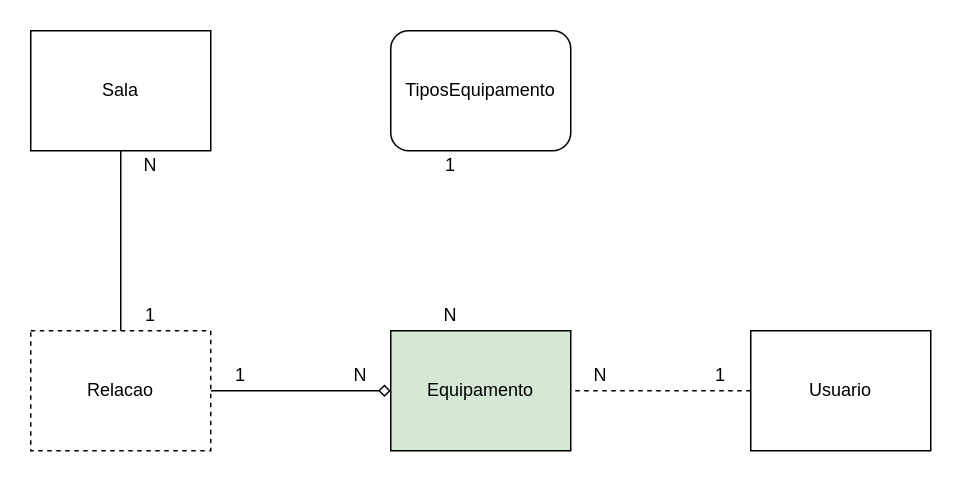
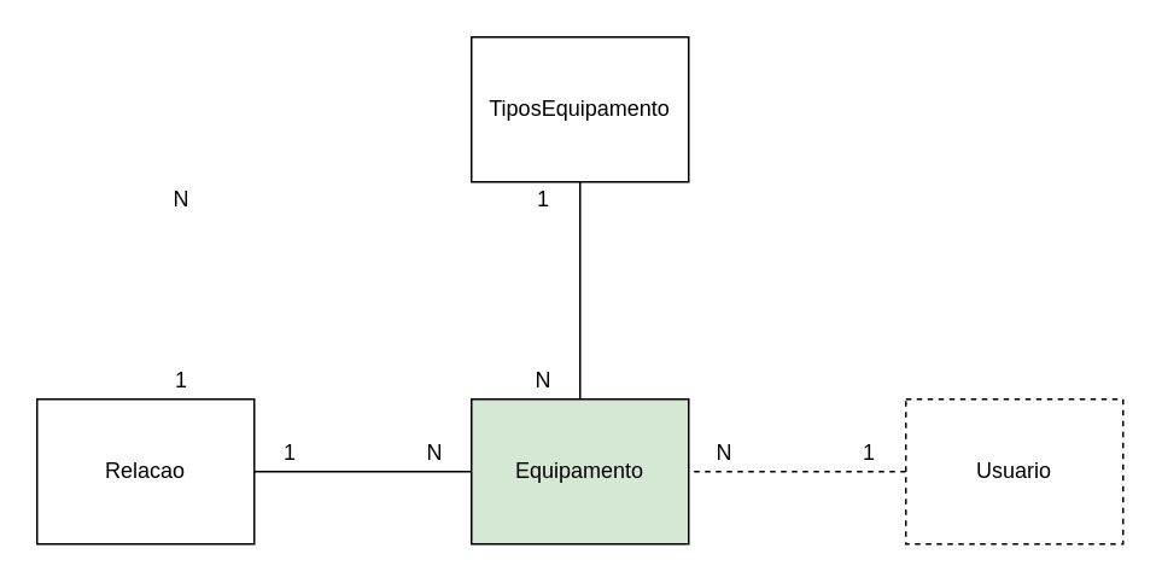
  <mxCell id="0" />
  <mxCell id="1" parent="0" />
- <mxCell id="2" style="edgeStyle=orthogonalEdgeStyle;rounded=0;orthogonalLoop=1;jettySize=auto;html=1;endArrow=none;endFill=0;" edge="1" parent="1" source="3" target="15"><mxGeometry relative="1" as="geometry" /></mxCell>
- <mxCell id="3" value="Sala" style="rounded=0;whiteSpace=wrap;html=1;" parent="1" vertex="1"><mxGeometry x="20" y="20" width="120" height="80" as="geometry" /></mxCell>
  <mxCell id="4" value="Equipamento" style="rounded=0;whiteSpace=wrap;html=1;fillColor=#d5e8d4;" parent="1" vertex="1"><mxGeometry x="260" y="220" width="120" height="80" as="geometry" /></mxCell>
- <mxCell id="6" value="TiposEquipamento" style="whiteSpace=wrap;html=1;rounded=1;" parent="1" vertex="1"><mxGeometry x="260" y="20" width="120" height="80" as="geometry" /></mxCell>
+ <mxCell id="5" style="edgeStyle=orthogonalEdgeStyle;rounded=0;orthogonalLoop=1;jettySize=auto;html=1;endArrow=none;endFill=0;" parent="1" source="6" target="4" edge="1"><mxGeometry relative="1" as="geometry" /></mxCell>
+ <mxCell id="6" value="TiposEquipamento" style="rounded=0;whiteSpace=wrap;html=1;" parent="1" vertex="1"><mxGeometry x="260" y="20" width="120" height="80" as="geometry" /></mxCell>
  <mxCell id="7" style="edgeStyle=orthogonalEdgeStyle;rounded=0;orthogonalLoop=1;jettySize=auto;html=1;endArrow=none;endFill=0;dashed=1;" edge="1" parent="1" source="8" target="4"><mxGeometry relative="1" as="geometry" /></mxCell>
- <mxCell id="8" value="Usuario" style="rounded=0;whiteSpace=wrap;html=1;" parent="1" vertex="1"><mxGeometry x="500" y="220" width="120" height="80" as="geometry" /></mxCell>
+ <mxCell id="8" value="Usuario" style="rounded=0;whiteSpace=wrap;html=1;dashed=1;" parent="1" vertex="1"><mxGeometry x="500" y="220" width="120" height="80" as="geometry" /></mxCell>
  <mxCell id="9" value="1" style="text;html=1;strokeColor=none;fillColor=none;align=center;verticalAlign=middle;whiteSpace=wrap;rounded=0;" parent="1" vertex="1"><mxGeometry x="460" y="240" width="40" height="20" as="geometry" /></mxCell>
  <mxCell id="10" value="N" style="text;html=1;strokeColor=none;fillColor=none;align=center;verticalAlign=middle;whiteSpace=wrap;rounded=0;" parent="1" vertex="1"><mxGeometry x="380" y="240" width="40" height="20" as="geometry" /></mxCell>
  <mxCell id="11" value="N" style="text;html=1;strokeColor=none;fillColor=none;align=center;verticalAlign=middle;whiteSpace=wrap;rounded=0;" parent="1" vertex="1"><mxGeometry x="220" y="240" width="40" height="20" as="geometry" /></mxCell>
  <mxCell id="12" value="1" style="text;html=1;strokeColor=none;fillColor=none;align=center;verticalAlign=middle;whiteSpace=wrap;rounded=0;" parent="1" vertex="1"><mxGeometry x="280" y="100" width="40" height="20" as="geometry" /></mxCell>
  <mxCell id="13" value="N" style="text;html=1;strokeColor=none;fillColor=none;align=center;verticalAlign=middle;whiteSpace=wrap;rounded=0;" parent="1" vertex="1"><mxGeometry x="280" y="200" width="40" height="20" as="geometry" /></mxCell>
- <mxCell id="14" style="edgeStyle=orthogonalEdgeStyle;rounded=0;orthogonalLoop=1;jettySize=auto;html=1;endArrow=diamond;endFill=0;" edge="1" parent="1" source="15" target="4"><mxGeometry relative="1" as="geometry" /></mxCell>
- <mxCell id="15" value="Relacao" style="rounded=0;whiteSpace=wrap;html=1;dashed=1;" vertex="1" parent="1"><mxGeometry x="20" y="220" width="120" height="80" as="geometry" /></mxCell>
+ <mxCell id="14" style="edgeStyle=orthogonalEdgeStyle;rounded=0;orthogonalLoop=1;jettySize=auto;html=1;endArrow=none;endFill=0;" edge="1" parent="1" source="15" target="4"><mxGeometry relative="1" as="geometry" /></mxCell>
+ <mxCell id="15" value="Relacao" style="rounded=0;whiteSpace=wrap;html=1;" vertex="1" parent="1"><mxGeometry x="20" y="220" width="120" height="80" as="geometry" /></mxCell>
  <mxCell id="16" value="1" style="text;html=1;strokeColor=none;fillColor=none;align=center;verticalAlign=middle;whiteSpace=wrap;rounded=0;" vertex="1" parent="1"><mxGeometry x="140" y="240" width="40" height="20" as="geometry" /></mxCell>
  <mxCell id="17" value="1" style="text;html=1;strokeColor=none;fillColor=none;align=center;verticalAlign=middle;whiteSpace=wrap;rounded=0;" vertex="1" parent="1"><mxGeometry x="80" y="200" width="40" height="20" as="geometry" /></mxCell>
  <mxCell id="18" value="N" style="text;html=1;strokeColor=none;fillColor=none;align=center;verticalAlign=middle;whiteSpace=wrap;rounded=0;" vertex="1" parent="1"><mxGeometry x="80" y="100" width="40" height="20" as="geometry" /></mxCell>
